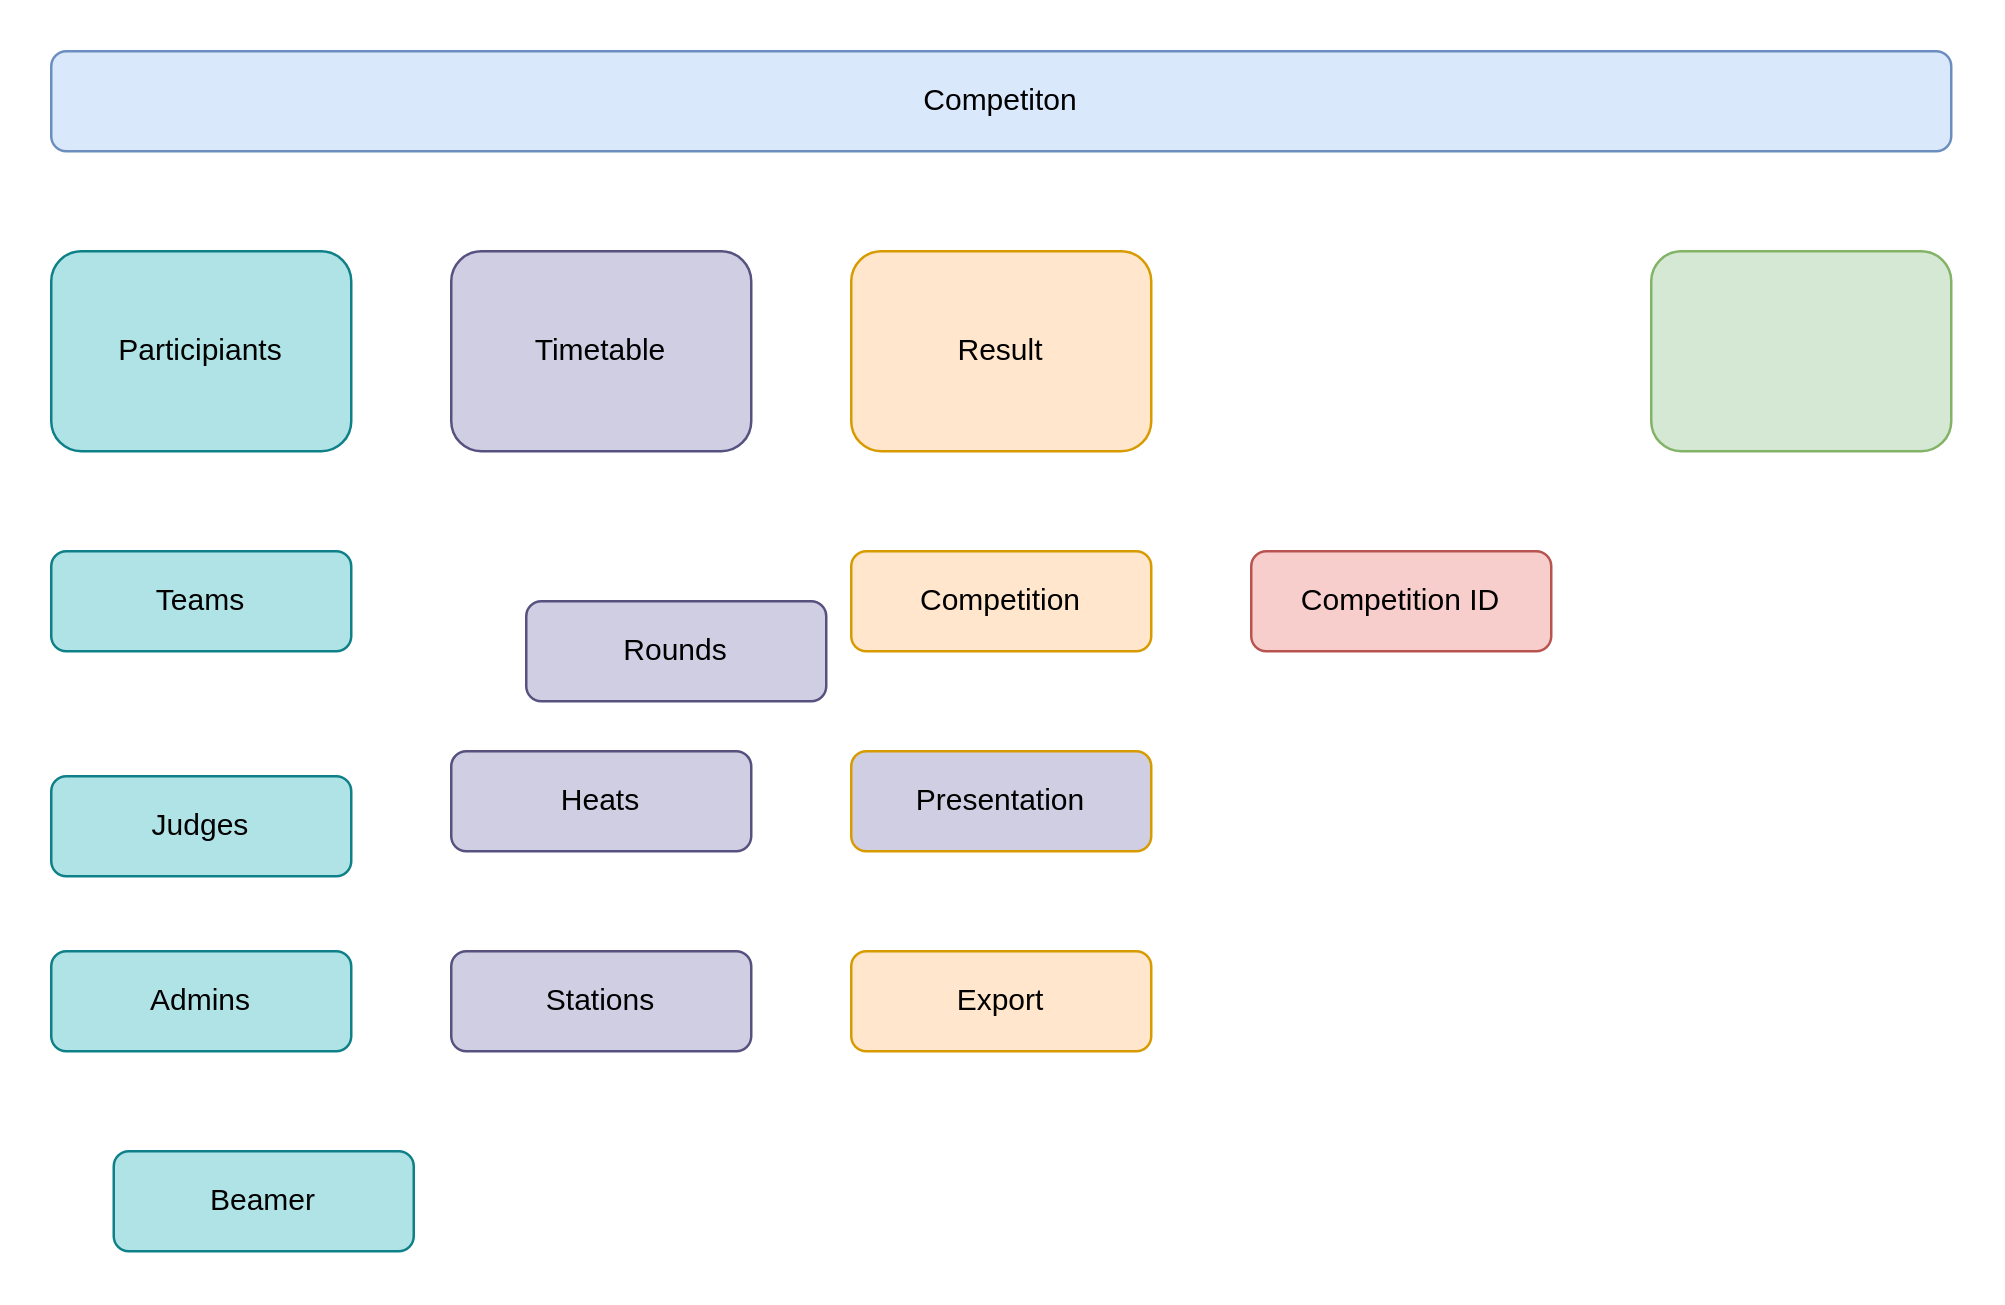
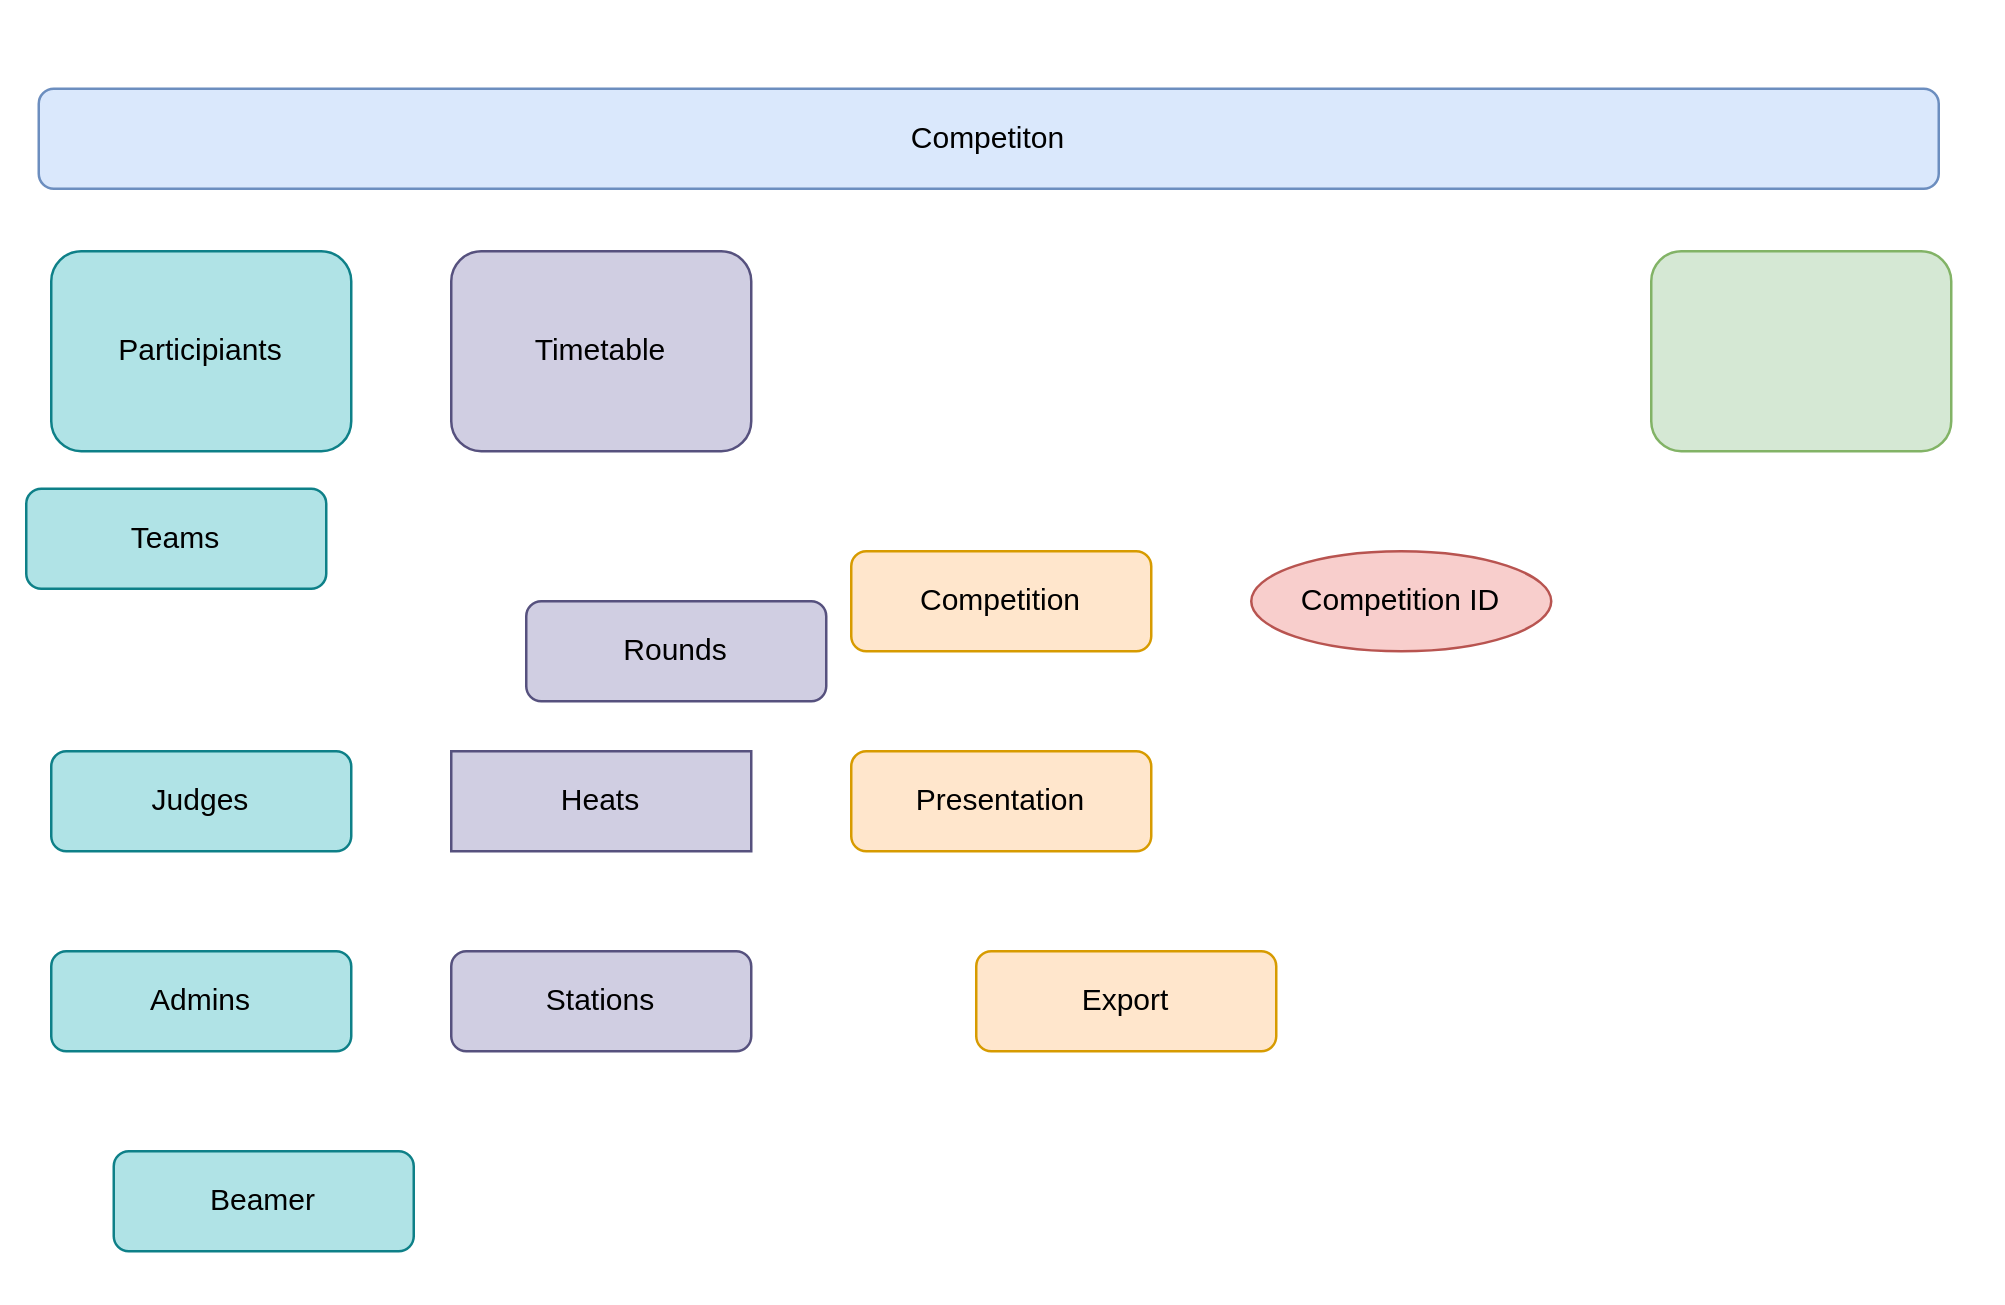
  <mxCell id="0" />
  <mxCell id="1" parent="0" />
- <mxCell id="2" value="Competiton" style="rounded=1;whiteSpace=wrap;html=1;fillColor=#dae8fc;strokeColor=#6c8ebf;" vertex="1" parent="1"><mxGeometry x="20" y="20" width="760" height="40" as="geometry" /></mxCell>
+ <mxCell id="2" value="Competiton" style="rounded=1;whiteSpace=wrap;html=1;fillColor=#dae8fc;strokeColor=#6c8ebf;" vertex="1" parent="1"><mxGeometry x="15" y="35" width="760" height="40" as="geometry" /></mxCell>
  <mxCell id="3" value="Participiants" style="rounded=1;whiteSpace=wrap;html=1;fillColor=#b0e3e6;strokeColor=#0e8088;" vertex="1" parent="1"><mxGeometry x="20" y="100" width="120" height="80" as="geometry" /></mxCell>
  <mxCell id="4" value="Timetable" style="rounded=1;whiteSpace=wrap;html=1;fillColor=#d0cee2;strokeColor=#56517e;" vertex="1" parent="1"><mxGeometry x="180" y="100" width="120" height="80" as="geometry" /></mxCell>
- <mxCell id="5" value="Result" style="rounded=1;whiteSpace=wrap;html=1;fillColor=#ffe6cc;strokeColor=#d79b00;" vertex="1" parent="1"><mxGeometry x="340" y="100" width="120" height="80" as="geometry" /></mxCell>
  <mxCell id="6" value="" style="rounded=1;whiteSpace=wrap;html=1;fillColor=#d5e8d4;strokeColor=#82b366;" vertex="1" parent="1"><mxGeometry x="660" y="100" width="120" height="80" as="geometry" /></mxCell>
- <mxCell id="7" value="Teams" style="rounded=1;whiteSpace=wrap;html=1;fillColor=#b0e3e6;strokeColor=#0e8088;" vertex="1" parent="1"><mxGeometry x="20" y="220" width="120" height="40" as="geometry" /></mxCell>
- <mxCell id="8" value="Judges" style="rounded=1;whiteSpace=wrap;html=1;fillColor=#b0e3e6;strokeColor=#0e8088;" vertex="1" parent="1"><mxGeometry x="20" y="310" width="120" height="40" as="geometry" /></mxCell>
+ <mxCell id="7" value="Teams" style="rounded=1;whiteSpace=wrap;html=1;fillColor=#b0e3e6;strokeColor=#0e8088;" vertex="1" parent="1"><mxGeometry x="10" y="195" width="120" height="40" as="geometry" /></mxCell>
+ <mxCell id="8" value="Judges" style="rounded=1;whiteSpace=wrap;html=1;fillColor=#b0e3e6;strokeColor=#0e8088;" vertex="1" parent="1"><mxGeometry x="20" y="300" width="120" height="40" as="geometry" /></mxCell>
  <mxCell id="9" value="Admins" style="rounded=1;whiteSpace=wrap;html=1;fillColor=#b0e3e6;strokeColor=#0e8088;" vertex="1" parent="1"><mxGeometry x="20" y="380" width="120" height="40" as="geometry" /></mxCell>
  <mxCell id="10" value="Beamer" style="rounded=1;whiteSpace=wrap;html=1;fillColor=#b0e3e6;strokeColor=#0e8088;" vertex="1" parent="1"><mxGeometry x="45" y="460" width="120" height="40" as="geometry" /></mxCell>
  <mxCell id="11" value="Rounds" style="rounded=1;whiteSpace=wrap;html=1;fillColor=#d0cee2;strokeColor=#56517e;" vertex="1" parent="1"><mxGeometry x="210" y="240" width="120" height="40" as="geometry" /></mxCell>
- <mxCell id="12" value="Heats" style="rounded=1;whiteSpace=wrap;html=1;fillColor=#d0cee2;strokeColor=#56517e;" vertex="1" parent="1"><mxGeometry x="180" y="300" width="120" height="40" as="geometry" /></mxCell>
+ <mxCell id="12" value="Heats" style="whiteSpace=wrap;html=1;fillColor=#d0cee2;strokeColor=#56517e;rounded=0;" vertex="1" parent="1"><mxGeometry x="180" y="300" width="120" height="40" as="geometry" /></mxCell>
  <mxCell id="13" value="Stations" style="rounded=1;whiteSpace=wrap;html=1;fillColor=#d0cee2;strokeColor=#56517e;" vertex="1" parent="1"><mxGeometry x="180" y="380" width="120" height="40" as="geometry" /></mxCell>
  <mxCell id="14" value="Competition" style="rounded=1;whiteSpace=wrap;html=1;fillColor=#ffe6cc;strokeColor=#d79b00;" vertex="1" parent="1"><mxGeometry x="340" y="220" width="120" height="40" as="geometry" /></mxCell>
- <mxCell id="15" value="Presentation" style="rounded=1;whiteSpace=wrap;html=1;fillColor=#d0cee2;strokeColor=#d79b00;" vertex="1" parent="1"><mxGeometry x="340" y="300" width="120" height="40" as="geometry" /></mxCell>
- <mxCell id="16" value="Export" style="rounded=1;whiteSpace=wrap;html=1;fillColor=#ffe6cc;strokeColor=#d79b00;" vertex="1" parent="1"><mxGeometry x="340" y="380" width="120" height="40" as="geometry" /></mxCell>
- <mxCell id="17" value="Competition ID" style="rounded=1;whiteSpace=wrap;html=1;fillColor=#f8cecc;strokeColor=#b85450;" vertex="1" parent="1"><mxGeometry x="500" y="220" width="120" height="40" as="geometry" /></mxCell>
+ <mxCell id="15" value="Presentation" style="rounded=1;whiteSpace=wrap;html=1;fillColor=#ffe6cc;strokeColor=#d79b00;" vertex="1" parent="1"><mxGeometry x="340" y="300" width="120" height="40" as="geometry" /></mxCell>
+ <mxCell id="16" value="Export" style="rounded=1;whiteSpace=wrap;html=1;fillColor=#ffe6cc;strokeColor=#d79b00;" vertex="1" parent="1"><mxGeometry x="390" y="380" width="120" height="40" as="geometry" /></mxCell>
+ <mxCell id="17" value="Competition ID" style="ellipse;whiteSpace=wrap;html=1;fillColor=#f8cecc;strokeColor=#b85450;" vertex="1" parent="1"><mxGeometry x="500" y="220" width="120" height="40" as="geometry" /></mxCell>
